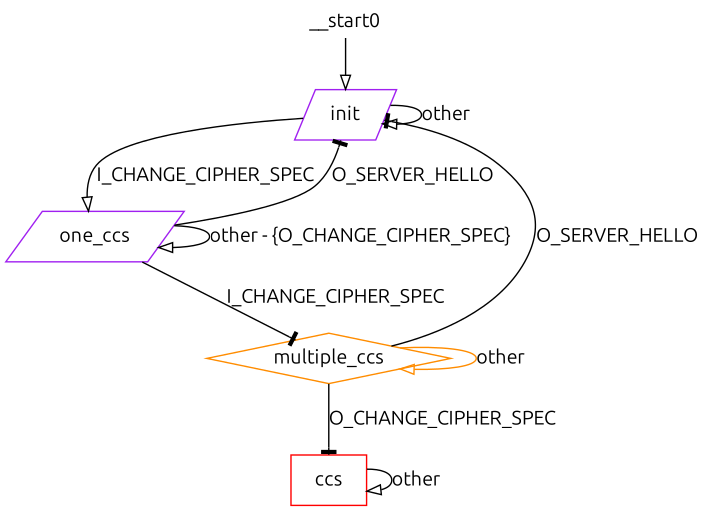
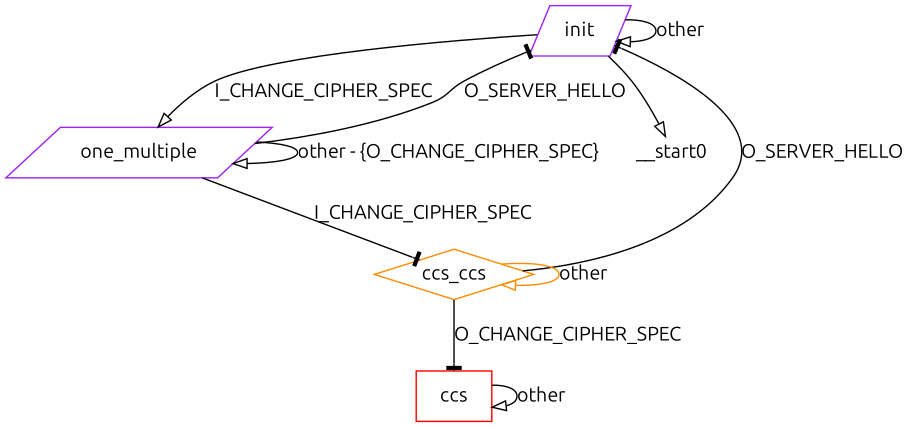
  digraph {
    fontname=Ubuntu
    node [color=purple fontname=Ubuntu shape=parallelogram]
    edge [arrowhead=onormal color=black fontname=Ubuntu]
    init
-   one_ccs
-   multiple_ccs [color=darkorange shape=diamond]
+   one_ccs [label=one_multiple]
+   multiple_ccs [color=darkorange shape=diamond label=ccs_ccs]
    n4 [color=red label=ccs shape=box]
    __start0 [height=0 shape=none width=0]
    init -> init [label=other]
    init -> one_ccs [label=I_CHANGE_CIPHER_SPEC]
    one_ccs -> init [arrowhead=tee label=O_SERVER_HELLO]
    one_ccs -> one_ccs [label="other - {O_CHANGE_CIPHER_SPEC}"]
    one_ccs -> multiple_ccs [arrowhead=tee label=I_CHANGE_CIPHER_SPEC]
    multiple_ccs -> init [arrowhead=tee label=O_SERVER_HELLO]
    multiple_ccs -> multiple_ccs [color=darkorange label=other]
    multiple_ccs -> n4 [arrowhead=tee label=O_CHANGE_CIPHER_SPEC]
    n4 -> n4 [label=other]
-   __start0 -> init
+   init -> __start0
  }
